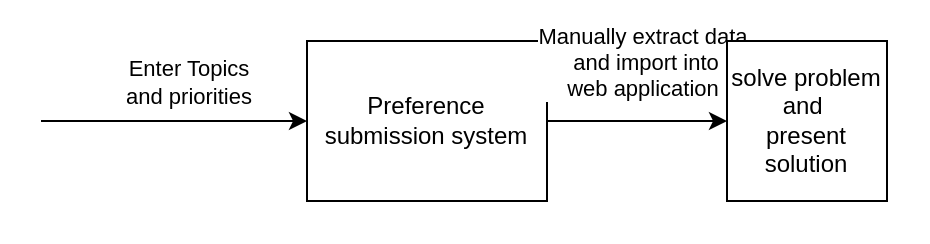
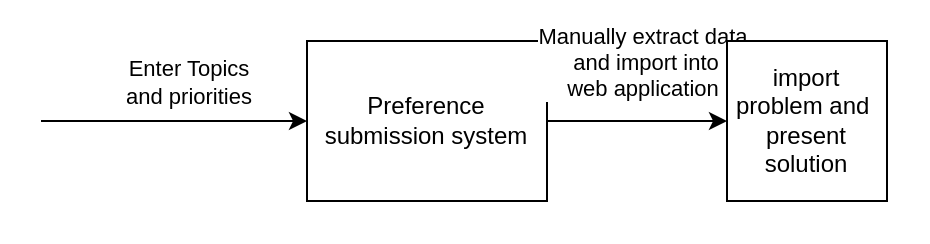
  <mxCell id="0" />
  <mxCell id="1" parent="0" />
  <mxCell id="2" value="Preference submission system" style="whiteSpace=wrap;html=1;aspect=fixed;" vertex="1" parent="1"><mxGeometry x="153" y="20" width="120" height="80" as="geometry" /></mxCell>
  <mxCell id="3" value="" style="endArrow=classic;html=1;rounded=0;" edge="1" parent="1" source="2" target="5"><mxGeometry width="50" height="50" relative="1" as="geometry"><mxPoint x="463" y="170" as="sourcePoint" /><mxPoint x="343" y="60" as="targetPoint" /></mxGeometry></mxCell>
  <mxCell id="4" value="Manually extract data&lt;br&gt;&amp;nbsp;and import into&lt;br&gt;web application" style="edgeLabel;html=1;align=center;verticalAlign=middle;resizable=0;points=[];" vertex="1" connectable="0" parent="3"><mxGeometry x="-0.314" y="1" relative="1" as="geometry"><mxPoint x="16" y="-29" as="offset" /></mxGeometry></mxCell>
- <mxCell id="5" value="solve problem and&amp;nbsp;&lt;br&gt;present solution" style="whiteSpace=wrap;html=1;aspect=fixed;" vertex="1" parent="1"><mxGeometry x="363" y="20" width="80" height="80" as="geometry" /></mxCell>
+ <mxCell id="5" value="import problem and&amp;nbsp;&lt;br&gt;present solution" style="whiteSpace=wrap;html=1;aspect=fixed;" vertex="1" parent="1"><mxGeometry x="363" y="20" width="80" height="80" as="geometry" /></mxCell>
  <mxCell id="6" value="" style="endArrow=classic;html=1;rounded=0;" edge="1" parent="1" target="2"><mxGeometry width="50" height="50" relative="1" as="geometry"><mxPoint x="20" y="60" as="sourcePoint" /><mxPoint x="303" y="40" as="targetPoint" /></mxGeometry></mxCell>
  <mxCell id="7" value="Enter Topics&lt;br&gt;and priorities" style="edgeLabel;html=1;align=center;verticalAlign=middle;resizable=0;points=[];" vertex="1" connectable="0" parent="6"><mxGeometry x="-0.397" y="-1" relative="1" as="geometry"><mxPoint x="33" y="-21" as="offset" /></mxGeometry></mxCell>
